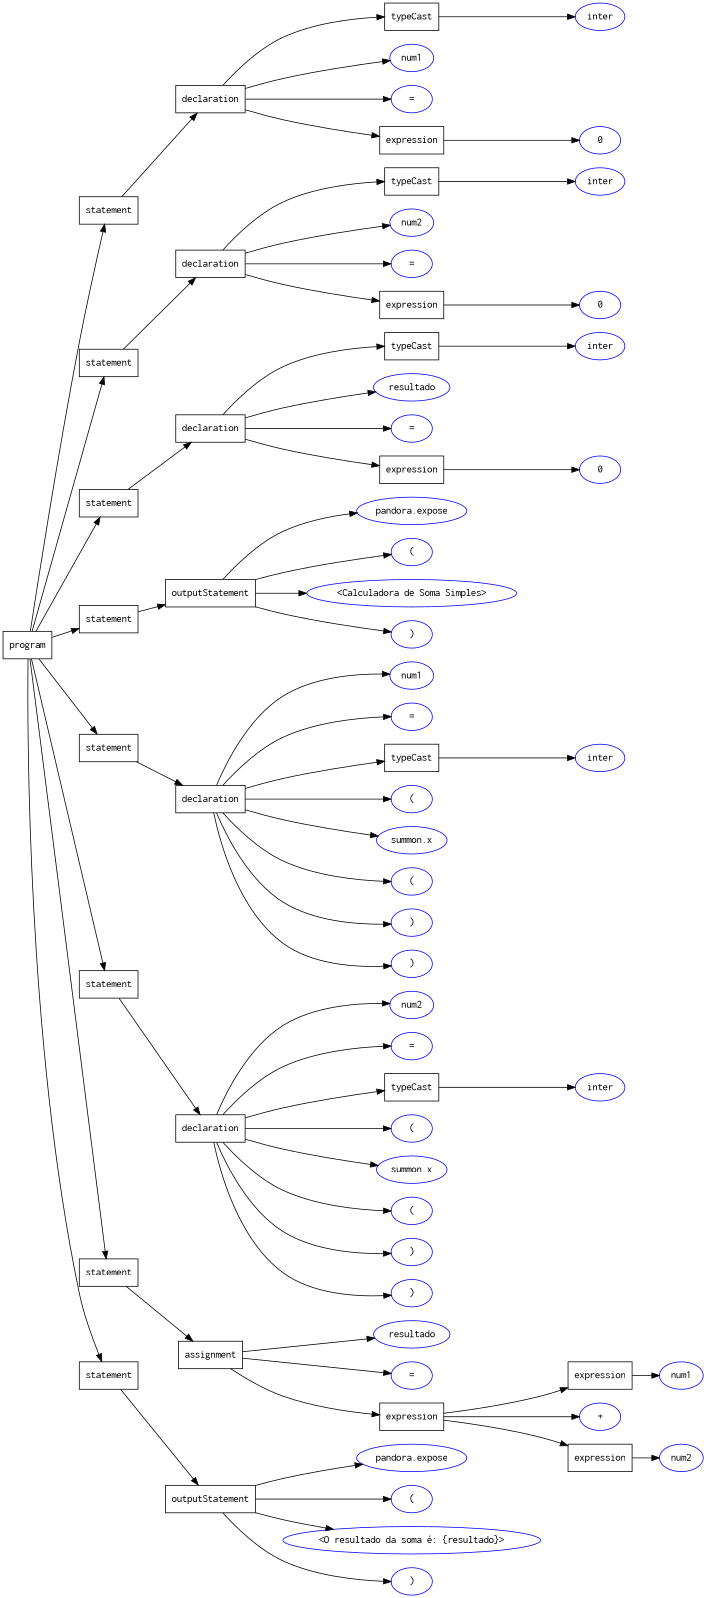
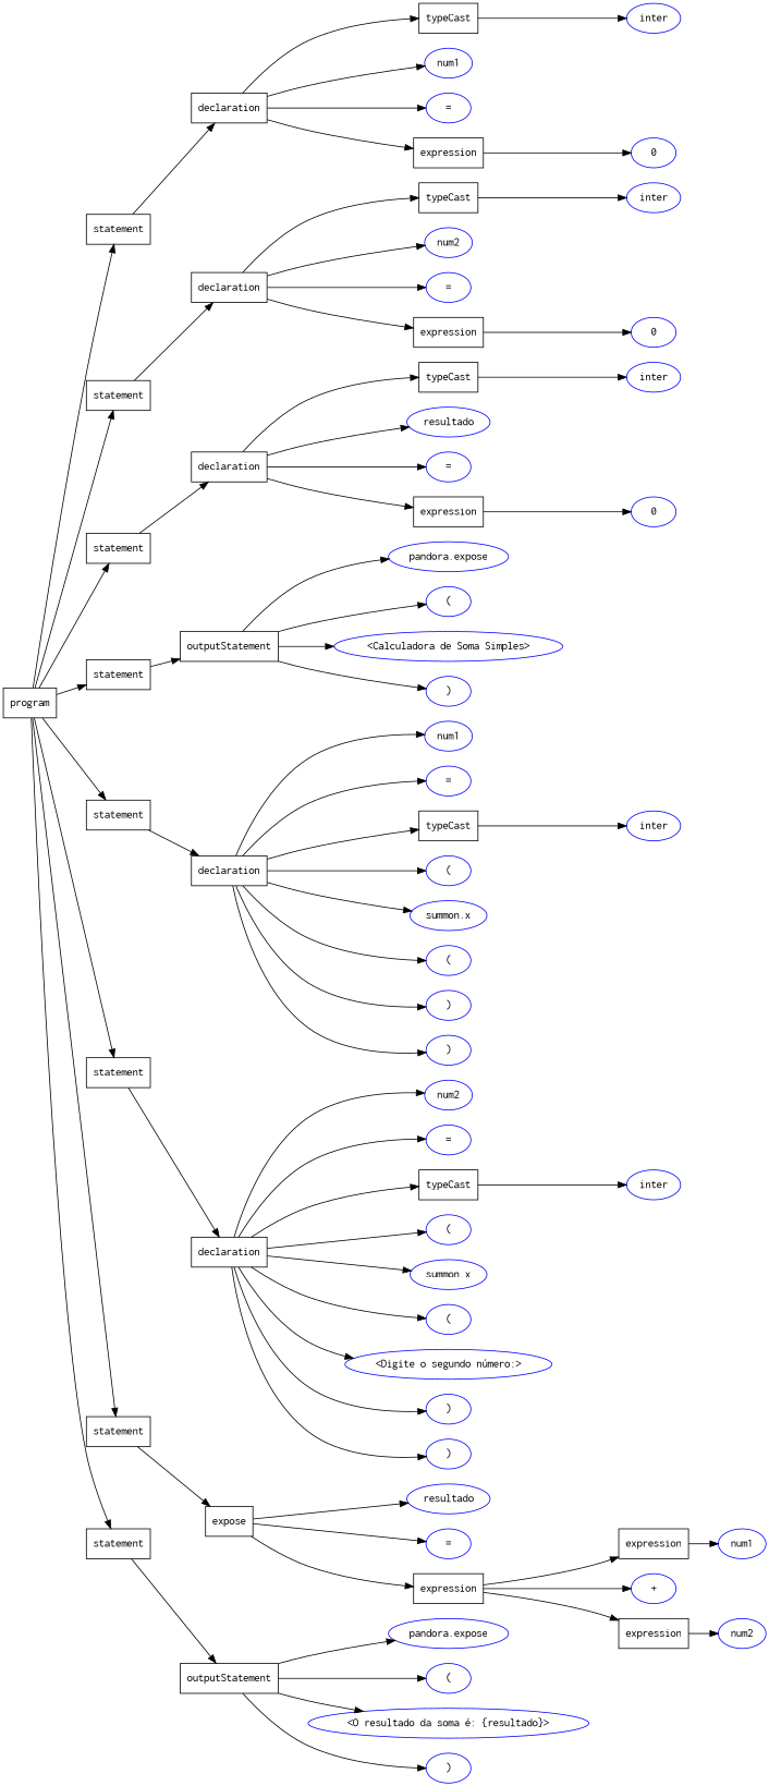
  digraph {
    rankdir=LR
    node [fontname=Courier shape=ellipse color=blue]
    n1 [label=program shape=box color=""]
    n2 [label=statement shape=box color=""]
    n3 [label=statement shape=box color=""]
    n4 [label=statement shape=box color=""]
    n5 [label=statement shape=box color=""]
    n6 [label=statement shape=box color=""]
    n7 [label=statement shape=box color=""]
    n8 [label=statement shape=box color=""]
    n9 [label=statement shape=box color=""]
    n10 [label=declaration shape=box color=""]
    n11 [label=declaration shape=box color=""]
    n12 [label=declaration shape=box color=""]
    n13 [label=outputStatement shape=box color=""]
    n14 [label=declaration shape=box color=""]
    n15 [label=declaration shape=box color=""]
-   n16 [label=assignment shape=box color=""]
+   n16 [label=expose shape=box color=""]
    n17 [label=outputStatement shape=box color=""]
    n18 [label=typeCast shape=box color=""]
    n19 [label=num1]
    n20 [label="="]
    n21 [label=expression shape=box color=""]
    n22 [label=inter]
    n23 [label=0]
    n24 [label=typeCast shape=box color=""]
    n25 [label=num2]
    n26 [label="="]
    n27 [label=expression shape=box color=""]
    n28 [label=inter]
    n29 [label=0]
    n30 [label=typeCast shape=box color=""]
    n31 [label=resultado]
    n32 [label="="]
    n33 [label=expression shape=box color=""]
    n34 [label=inter]
    n35 [label=0]
    n36 [label="pandora.expose"]
    n37 [label="("]
    n38 [label="<Calculadora de Soma Simples>"]
    n39 [label=")"]
    n40 [label=num1]
    n41 [label="="]
    n42 [label=typeCast shape=box color=""]
    n43 [label="("]
    n44 [label="summon.x"]
    n45 [label="("]
    n46 [label=")"]
    n47 [label=")"]
    n48 [label=inter]
    n49 [label=num2]
    n50 [label="="]
    n51 [label=typeCast shape=box color=""]
    n52 [label="("]
    n53 [label="summon.x"]
    n54 [label="("]
+   n55 [label="<Digite o segundo número:>"]
    n56 [label=")"]
    n57 [label=")"]
    n58 [label=inter]
    n59 [label=resultado]
    n60 [label="="]
    n61 [label=expression shape=box color=""]
    n62 [label=expression shape=box color=""]
    n63 [label="+"]
    n64 [label=expression shape=box color=""]
    n65 [label=num1]
    n66 [label=num2]
    n67 [label="pandora.expose"]
    n68 [label="("]
    n69 [label="<O resultado da soma é: {resultado}>"]
    n70 [label=")"]
    n1 -> n2
    n1 -> n3
    n1 -> n4
    n1 -> n5
    n1 -> n6
    n1 -> n7
    n1 -> n8
    n1 -> n9
    n2 -> n10
    n3 -> n11
    n4 -> n12
    n5 -> n13
    n6 -> n14
    n7 -> n15
    n8 -> n16
    n9 -> n17
    n10 -> n18
    n10 -> n19
    n10 -> n20
    n10 -> n21
    n11 -> n24
    n11 -> n25
    n11 -> n26
    n11 -> n27
    n12 -> n30
    n12 -> n31
    n12 -> n32
    n12 -> n33
    n13 -> n36
    n13 -> n37
    n13 -> n38
    n13 -> n39
    n14 -> n40
    n14 -> n41
    n14 -> n42
    n14 -> n43
    n14 -> n44
    n14 -> n45
    n14 -> n46
    n14 -> n47
    n15 -> n49
    n15 -> n50
    n15 -> n51
    n15 -> n52
    n15 -> n53
    n15 -> n54
+   n15 -> n55
    n15 -> n56
    n15 -> n57
    n16 -> n59
    n16 -> n60
    n16 -> n61
    n17 -> n67
    n17 -> n68
    n17 -> n69
    n17 -> n70
    n18 -> n22
    n21 -> n23
    n24 -> n28
    n27 -> n29
    n30 -> n34
    n33 -> n35
    n42 -> n48
    n51 -> n58
    n61 -> n62
    n61 -> n63
    n61 -> n64
    n62 -> n65
    n64 -> n66
  }
